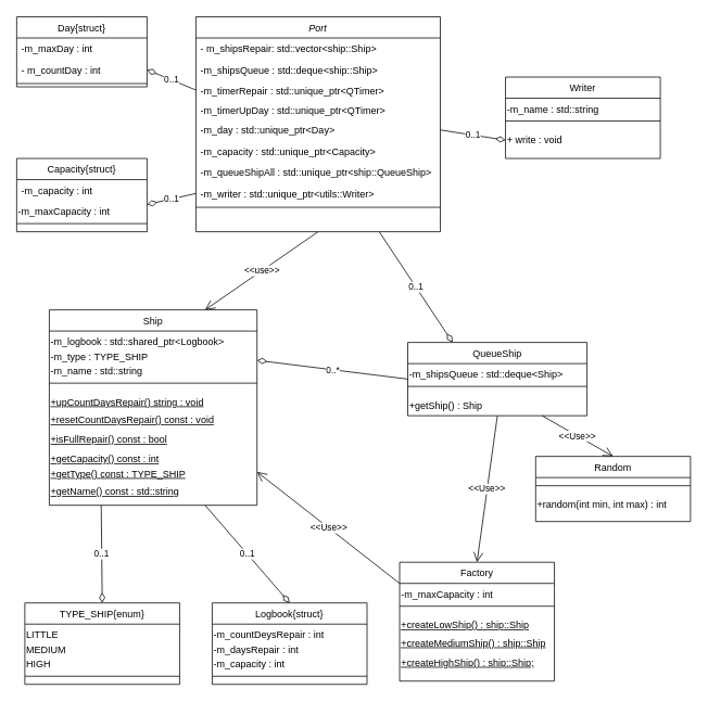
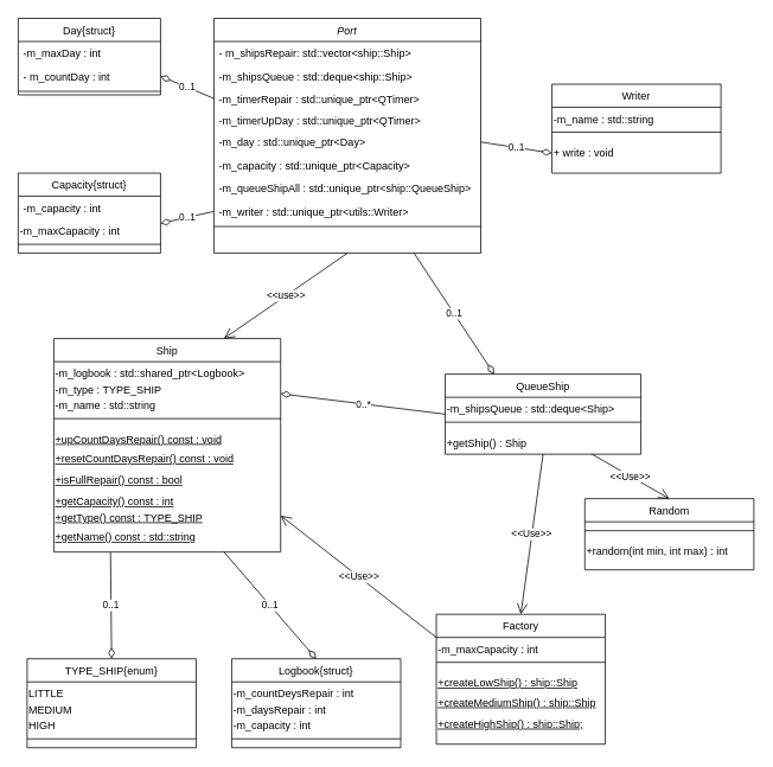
  <mxCell id="0" />
  <mxCell id="1" parent="0" />
  <mxCell id="2" value="Port" style="swimlane;fontStyle=2;align=center;verticalAlign=top;childLayout=stackLayout;horizontal=1;startSize=26;horizontalStack=0;resizeParent=1;resizeLast=0;collapsible=1;marginBottom=0;rounded=0;shadow=0;strokeWidth=1;" parent="1" vertex="1"><mxGeometry x="240" y="20" width="300" height="264" as="geometry"><mxRectangle x="230" y="140" width="160" height="26" as="alternateBounds" /></mxGeometry></mxCell>
  <mxCell id="3" value="- m_shipsRepair: std::vector&lt;ship::Ship&gt;" style="text;align=left;verticalAlign=top;spacingLeft=4;spacingRight=4;overflow=hidden;rotatable=0;points=[[0,0.5],[1,0.5]];portConstraint=eastwest;" parent="2" vertex="1"><mxGeometry y="26" width="300" height="26" as="geometry" /></mxCell>
  <mxCell id="4" value="-m_shipsQueue : std::deque&lt;ship::Ship&gt; " style="text;align=left;verticalAlign=top;spacingLeft=4;spacingRight=4;overflow=hidden;rotatable=0;points=[[0,0.5],[1,0.5]];portConstraint=eastwest;rounded=0;shadow=0;html=0;" parent="2" vertex="1"><mxGeometry y="52" width="300" height="26" as="geometry" /></mxCell>
  <mxCell id="5" value="-m_timerRepair : std::unique_ptr&lt;QTimer&gt; " style="text;align=left;verticalAlign=top;spacingLeft=4;spacingRight=4;overflow=hidden;rotatable=0;points=[[0,0.5],[1,0.5]];portConstraint=eastwest;rounded=0;shadow=0;html=0;" vertex="1" parent="2"><mxGeometry y="78" width="300" height="24" as="geometry" /></mxCell>
  <mxCell id="6" value="-m_timerUpDay : std::unique_ptr&lt;QTimer&gt; " style="text;align=left;verticalAlign=top;spacingLeft=4;spacingRight=4;overflow=hidden;rotatable=0;points=[[0,0.5],[1,0.5]];portConstraint=eastwest;rounded=0;shadow=0;html=0;" vertex="1" parent="2"><mxGeometry y="102" width="300" height="24" as="geometry" /></mxCell>
  <mxCell id="7" value="-m_day : std::unique_ptr&lt;Day&gt; " style="text;align=left;verticalAlign=top;spacingLeft=4;spacingRight=4;overflow=hidden;rotatable=0;points=[[0,0.5],[1,0.5]];portConstraint=eastwest;rounded=0;shadow=0;html=0;" vertex="1" parent="2"><mxGeometry y="126" width="300" height="26" as="geometry" /></mxCell>
  <mxCell id="8" value="-m_capacity : std::unique_ptr&lt;Capacity&gt; " style="text;align=left;verticalAlign=top;spacingLeft=4;spacingRight=4;overflow=hidden;rotatable=0;points=[[0,0.5],[1,0.5]];portConstraint=eastwest;rounded=0;shadow=0;html=0;" vertex="1" parent="2"><mxGeometry y="152" width="300" height="26" as="geometry" /></mxCell>
  <mxCell id="9" value="-m_queueShipAll : std::unique_ptr&lt;ship::QueueShip&gt;" style="text;align=left;verticalAlign=top;spacingLeft=4;spacingRight=4;overflow=hidden;rotatable=0;points=[[0,0.5],[1,0.5]];portConstraint=eastwest;rounded=0;shadow=0;html=0;" vertex="1" parent="2"><mxGeometry y="178" width="300" height="26" as="geometry" /></mxCell>
  <mxCell id="10" value="-m_writer : std::unique_ptr&lt;utils::Writer&gt; " style="text;align=left;verticalAlign=top;spacingLeft=4;spacingRight=4;overflow=hidden;rotatable=0;points=[[0,0.5],[1,0.5]];portConstraint=eastwest;rounded=0;shadow=0;html=0;" vertex="1" parent="2"><mxGeometry y="204" width="300" height="26" as="geometry" /></mxCell>
  <mxCell id="11" value="" style="line;html=1;strokeWidth=1;align=left;verticalAlign=middle;spacingTop=-1;spacingLeft=3;spacingRight=3;rotatable=0;labelPosition=right;points=[];portConstraint=eastwest;" parent="2" vertex="1"><mxGeometry y="230" width="300" height="8" as="geometry" /></mxCell>
  <mxCell id="12" value="Capacity{struct}" style="swimlane;fontStyle=0;align=center;verticalAlign=top;childLayout=stackLayout;horizontal=1;startSize=26;horizontalStack=0;resizeParent=1;resizeLast=0;collapsible=1;marginBottom=0;rounded=0;shadow=0;strokeWidth=1;" parent="1" vertex="1"><mxGeometry y="194" width="160" height="90" as="geometry" x="20"><mxRectangle x="130" y="380" width="160" height="26" as="alternateBounds" /></mxGeometry></mxCell>
  <mxCell id="13" value="-m_capacity : int " style="text;align=left;verticalAlign=top;spacingLeft=4;spacingRight=4;overflow=hidden;rotatable=0;points=[[0,0.5],[1,0.5]];portConstraint=eastwest;" parent="12" vertex="1"><mxGeometry y="26" width="160" height="26" as="geometry" /></mxCell>
  <mxCell id="14" value="-m_maxCapacity : int " style="text;whiteSpace=wrap;" vertex="1" parent="12"><mxGeometry y="52" width="160" height="18" as="geometry" /></mxCell>
  <mxCell id="15" value="" style="line;html=1;strokeWidth=1;align=left;verticalAlign=middle;spacingTop=-1;spacingLeft=3;spacingRight=3;rotatable=0;labelPosition=right;points=[];portConstraint=eastwest;" parent="12" vertex="1"><mxGeometry y="70" width="160" height="20" as="geometry" /></mxCell>
  <mxCell id="16" value="Day{struct}" style="swimlane;fontStyle=0;align=center;verticalAlign=top;childLayout=stackLayout;horizontal=1;startSize=26;horizontalStack=0;resizeParent=1;resizeLast=0;collapsible=1;marginBottom=0;rounded=0;shadow=0;strokeWidth=1;" parent="1" vertex="1"><mxGeometry y="20" width="160" height="86" as="geometry" x="20"><mxRectangle x="340" y="380" width="170" height="26" as="alternateBounds" /></mxGeometry></mxCell>
  <mxCell id="17" value="-m_maxDay : int " style="text;align=left;verticalAlign=top;spacingLeft=4;spacingRight=4;overflow=hidden;rotatable=0;points=[[0,0.5],[1,0.5]];portConstraint=eastwest;" parent="16" vertex="1"><mxGeometry y="26" width="160" height="26" as="geometry" /></mxCell>
  <mxCell id="18" value="- m_countDay : int" style="text;align=left;verticalAlign=top;spacingLeft=4;spacingRight=4;overflow=hidden;rotatable=0;points=[[0,0.5],[1,0.5]];portConstraint=eastwest;" vertex="1" parent="16"><mxGeometry y="52" width="160" height="26" as="geometry" /></mxCell>
  <mxCell id="19" value="" style="line;html=1;strokeWidth=1;align=left;verticalAlign=middle;spacingTop=-1;spacingLeft=3;spacingRight=3;rotatable=0;labelPosition=right;points=[];portConstraint=eastwest;" parent="16" vertex="1"><mxGeometry y="78" width="160" height="8" as="geometry" /></mxCell>
  <mxCell id="20" value="0..1" style="endArrow=diamondThin;html=1;rounded=0;exitX=0;exitY=0.5;exitDx=0;exitDy=0;entryX=1;entryY=0.25;entryDx=0;entryDy=0;endFill=0;endSize=10;" edge="1" parent="1" source="10" target="14"><mxGeometry width="50" height="50" relative="1" as="geometry"><mxPoint x="320" y="430" as="sourcePoint" /><mxPoint x="370" y="380" as="targetPoint" /></mxGeometry></mxCell>
  <mxCell id="21" value="0..1" style="endArrow=diamondThin;html=1;rounded=0;exitX=0;exitY=0.5;exitDx=0;exitDy=0;entryX=1;entryY=0.5;entryDx=0;entryDy=0;endFill=0;endSize=10;" edge="1" parent="1" source="5" target="18"><mxGeometry width="50" height="50" relative="1" as="geometry"><mxPoint x="320" y="430" as="sourcePoint" /><mxPoint x="370" y="380" as="targetPoint" /></mxGeometry></mxCell>
  <mxCell id="22" value="Factory" style="swimlane;fontStyle=0;align=center;verticalAlign=top;childLayout=stackLayout;horizontal=1;startSize=26;horizontalStack=0;resizeParent=1;resizeLast=0;collapsible=1;marginBottom=0;rounded=0;shadow=0;strokeWidth=1;" vertex="1" parent="1"><mxGeometry x="490" y="690" width="190" height="146" as="geometry"><mxRectangle x="130" y="380" width="160" height="26" as="alternateBounds" /></mxGeometry></mxCell>
  <mxCell id="23" value="-m_maxCapacity : int " style="text;whiteSpace=wrap;" vertex="1" parent="22"><mxGeometry y="26" width="190" height="18" as="geometry" /></mxCell>
  <mxCell id="24" value="" style="line;html=1;strokeWidth=1;align=left;verticalAlign=middle;spacingTop=-1;spacingLeft=3;spacingRight=3;rotatable=0;labelPosition=right;points=[];portConstraint=eastwest;" vertex="1" parent="22"><mxGeometry y="44" width="190" height="20" as="geometry" /></mxCell>
  <mxCell id="25" value="+createLowShip() : ship::Ship" style="text;whiteSpace=wrap;fontStyle=4" vertex="1" parent="22"><mxGeometry y="64" width="190" height="22" as="geometry" /></mxCell>
  <mxCell id="26" value="+createMediumShip() : ship::Ship" style="text;whiteSpace=wrap;fontStyle=4" vertex="1" parent="22"><mxGeometry y="86" width="190" height="24" as="geometry" /></mxCell>
  <mxCell id="27" value="+createHighShip() : ship::Ship;" style="text;whiteSpace=wrap;fontStyle=4" vertex="1" parent="22"><mxGeometry y="110" width="190" height="36" as="geometry" /></mxCell>
  <mxCell id="28" value="Ship" style="swimlane;fontStyle=0;align=center;verticalAlign=top;childLayout=stackLayout;horizontal=1;startSize=26;horizontalStack=0;resizeParent=1;resizeLast=0;collapsible=1;marginBottom=0;rounded=0;shadow=0;strokeWidth=1;" vertex="1" parent="1"><mxGeometry x="60" y="380" width="255" height="240" as="geometry"><mxRectangle x="130" y="380" width="160" height="26" as="alternateBounds" /></mxGeometry></mxCell>
  <mxCell id="29" value="-m_logbook : std::shared_ptr&lt;Logbook&gt; " style="text;whiteSpace=wrap;" vertex="1" parent="28"><mxGeometry y="26" width="255" height="18" as="geometry" /></mxCell>
  <mxCell id="30" value="-m_type : TYPE_SHIP" style="text;whiteSpace=wrap;" vertex="1" parent="28"><mxGeometry y="44" width="255" height="18" as="geometry" /></mxCell>
  <mxCell id="31" value="-m_name : std::string " style="text;whiteSpace=wrap;" vertex="1" parent="28"><mxGeometry y="62" width="255" height="18" as="geometry" /></mxCell>
  <mxCell id="32" value="" style="line;html=1;strokeWidth=1;align=left;verticalAlign=middle;spacingTop=-1;spacingLeft=3;spacingRight=3;rotatable=0;labelPosition=right;points=[];portConstraint=eastwest;" vertex="1" parent="28"><mxGeometry y="80" width="255" height="20" as="geometry" /></mxCell>
- <mxCell id="33" value="+upCountDaysRepair() string : void" style="text;whiteSpace=wrap;fontStyle=4" vertex="1" parent="28"><mxGeometry y="100" width="255" height="22" as="geometry" /></mxCell>
+ <mxCell id="33" value="+upCountDaysRepair() const : void" style="text;whiteSpace=wrap;fontStyle=4" vertex="1" parent="28"><mxGeometry y="100" width="255" height="22" as="geometry" /></mxCell>
  <mxCell id="34" value="+resetCountDaysRepair() const : void" style="text;whiteSpace=wrap;fontStyle=4" vertex="1" parent="28"><mxGeometry y="122" width="255" height="24" as="geometry" /></mxCell>
  <mxCell id="35" value="+isFullRepair() const : bool" style="text;whiteSpace=wrap;fontStyle=4" vertex="1" parent="28"><mxGeometry y="146" width="255" height="24" as="geometry" /></mxCell>
  <mxCell id="36" value="+getCapacity() const : int" style="text;whiteSpace=wrap;fontStyle=4" vertex="1" parent="28"><mxGeometry y="170" width="255" height="18" as="geometry" /></mxCell>
  <mxCell id="37" value="+getType() const : TYPE_SHIP" style="text;whiteSpace=wrap;fontStyle=4" vertex="1" parent="28"><mxGeometry y="188" width="255" height="22" as="geometry" /></mxCell>
  <mxCell id="38" value="+getName() const : std::string" style="text;whiteSpace=wrap;fontStyle=4" vertex="1" parent="28"><mxGeometry y="210" width="255" height="22" as="geometry" /></mxCell>
  <mxCell id="39" value="TYPE_SHIP{enum}" style="swimlane;fontStyle=0;align=center;verticalAlign=top;childLayout=stackLayout;horizontal=1;startSize=26;horizontalStack=0;resizeParent=1;resizeLast=0;collapsible=1;marginBottom=0;rounded=0;shadow=0;strokeWidth=1;" vertex="1" parent="1"><mxGeometry x="30" y="740" width="190" height="100" as="geometry"><mxRectangle x="130" y="380" width="160" height="26" as="alternateBounds" /></mxGeometry></mxCell>
  <mxCell id="40" value="LITTLE" style="text;whiteSpace=wrap;" vertex="1" parent="39"><mxGeometry y="26" width="190" height="18" as="geometry" /></mxCell>
  <mxCell id="41" value="MEDIUM" style="text;whiteSpace=wrap;" vertex="1" parent="39"><mxGeometry y="44" width="190" height="18" as="geometry" /></mxCell>
  <mxCell id="42" value="HIGH" style="text;whiteSpace=wrap;" vertex="1" parent="39"><mxGeometry y="62" width="190" height="18" as="geometry" /></mxCell>
  <mxCell id="43" value="" style="line;html=1;strokeWidth=1;align=left;verticalAlign=middle;spacingTop=-1;spacingLeft=3;spacingRight=3;rotatable=0;labelPosition=right;points=[];portConstraint=eastwest;" vertex="1" parent="39"><mxGeometry y="80" width="190" height="20" as="geometry" /></mxCell>
  <mxCell id="44" value="Logbook{struct}" style="swimlane;fontStyle=0;align=center;verticalAlign=top;childLayout=stackLayout;horizontal=1;startSize=26;horizontalStack=0;resizeParent=1;resizeLast=0;collapsible=1;marginBottom=0;rounded=0;shadow=0;strokeWidth=1;" vertex="1" parent="1"><mxGeometry x="260" y="740" width="190" height="100" as="geometry"><mxRectangle x="130" y="380" width="160" height="26" as="alternateBounds" /></mxGeometry></mxCell>
  <mxCell id="45" value="-m_countDeysRepair : int " style="text;whiteSpace=wrap;" vertex="1" parent="44"><mxGeometry y="26" width="190" height="18" as="geometry" /></mxCell>
  <mxCell id="46" value="-m_daysRepair : int " style="text;whiteSpace=wrap;" vertex="1" parent="44"><mxGeometry y="44" width="190" height="18" as="geometry" /></mxCell>
  <mxCell id="47" value="-m_capacity : int " style="text;whiteSpace=wrap;" vertex="1" parent="44"><mxGeometry y="62" width="190" height="18" as="geometry" /></mxCell>
  <mxCell id="48" value="" style="line;html=1;strokeWidth=1;align=left;verticalAlign=middle;spacingTop=-1;spacingLeft=3;spacingRight=3;rotatable=0;labelPosition=right;points=[];portConstraint=eastwest;" vertex="1" parent="44"><mxGeometry y="80" width="190" height="20" as="geometry" /></mxCell>
  <mxCell id="49" value="QueueShip" style="swimlane;fontStyle=0;align=center;verticalAlign=top;childLayout=stackLayout;horizontal=1;startSize=26;horizontalStack=0;resizeParent=1;resizeLast=0;collapsible=1;marginBottom=0;rounded=0;shadow=0;strokeWidth=1;" vertex="1" parent="1"><mxGeometry x="500" y="420" width="220" height="90" as="geometry"><mxRectangle x="130" y="380" width="160" height="26" as="alternateBounds" /></mxGeometry></mxCell>
  <mxCell id="50" value="-m_shipsQueue : std::deque&lt;Ship&gt; " style="text;whiteSpace=wrap;" vertex="1" parent="49"><mxGeometry y="26" width="220" height="18" as="geometry" /></mxCell>
  <mxCell id="51" value="" style="line;html=1;strokeWidth=1;align=left;verticalAlign=middle;spacingTop=-1;spacingLeft=3;spacingRight=3;rotatable=0;labelPosition=right;points=[];portConstraint=eastwest;" vertex="1" parent="49"><mxGeometry y="44" width="220" height="20" as="geometry" /></mxCell>
  <mxCell id="52" value="+getShip() : Ship" style="text;whiteSpace=wrap;" vertex="1" parent="49"><mxGeometry y="64" width="220" height="26" as="geometry" /></mxCell>
  <mxCell id="53" value="0..*" style="endArrow=diamondThin;html=1;rounded=0;exitX=0;exitY=0.5;exitDx=0;exitDy=0;entryX=1;entryY=0;entryDx=0;entryDy=0;endFill=0;endSize=10;" edge="1" parent="1" source="49" target="31"><mxGeometry width="50" height="50" relative="1" as="geometry"><mxPoint x="300" y="480" as="sourcePoint" /><mxPoint x="350" y="430" as="targetPoint" /></mxGeometry></mxCell>
  <mxCell id="54" value="&amp;lt;&amp;lt;Use&amp;gt;&amp;gt;" style="endArrow=open;html=1;rounded=0;exitX=0.5;exitY=1;exitDx=0;exitDy=0;entryX=0.5;entryY=0;entryDx=0;entryDy=0;endFill=0;endSize=10;" edge="1" parent="1" source="52" target="22"><mxGeometry width="50" height="50" relative="1" as="geometry"><mxPoint x="300" y="480" as="sourcePoint" /><mxPoint x="350" y="430" as="targetPoint" /></mxGeometry></mxCell>
  <mxCell id="55" value="&amp;lt;&amp;lt;Use&amp;gt;&amp;gt;" style="endArrow=open;html=1;rounded=0;exitX=0;exitY=0;exitDx=0;exitDy=0;entryX=1;entryY=0.5;entryDx=0;entryDy=0;endFill=0;endSize=10;" edge="1" parent="1" source="23" target="37"><mxGeometry width="50" height="50" relative="1" as="geometry"><mxPoint x="300" y="480" as="sourcePoint" /><mxPoint x="350" y="430" as="targetPoint" /></mxGeometry></mxCell>
  <mxCell id="56" value="0..1" style="endArrow=diamondThin;html=1;rounded=0;exitX=0.25;exitY=1;exitDx=0;exitDy=0;entryX=0.5;entryY=0;entryDx=0;entryDy=0;endSize=10;endFill=0;" edge="1" parent="1" source="28" target="39"><mxGeometry width="50" height="50" relative="1" as="geometry"><mxPoint x="300" y="480" as="sourcePoint" /><mxPoint x="350" y="430" as="targetPoint" /></mxGeometry></mxCell>
  <mxCell id="57" value="0..1" style="endArrow=diamondThin;html=1;rounded=0;exitX=0.75;exitY=1;exitDx=0;exitDy=0;entryX=0.5;entryY=0;entryDx=0;entryDy=0;endFill=0;endSize=10;" edge="1" parent="1" source="28" target="44"><mxGeometry width="50" height="50" relative="1" as="geometry"><mxPoint x="300" y="480" as="sourcePoint" /><mxPoint x="350" y="430" as="targetPoint" /></mxGeometry></mxCell>
  <mxCell id="58" value="0..1" style="endArrow=diamondThin;html=1;rounded=0;exitX=0.75;exitY=1;exitDx=0;exitDy=0;entryX=0.25;entryY=0;entryDx=0;entryDy=0;endFill=0;endSize=10;" edge="1" parent="1" source="2" target="49"><mxGeometry width="50" height="50" relative="1" as="geometry"><mxPoint x="350" y="480" as="sourcePoint" /><mxPoint x="400" y="430" as="targetPoint" /></mxGeometry></mxCell>
  <mxCell id="59" value="&amp;lt;&amp;lt;use&amp;gt;&amp;gt;" style="endArrow=open;html=1;rounded=0;exitX=0.5;exitY=1;exitDx=0;exitDy=0;entryX=0.75;entryY=0;entryDx=0;entryDy=0;endFill=0;endSize=10;" edge="1" parent="1" source="2" target="28"><mxGeometry width="50" height="50" relative="1" as="geometry"><mxPoint x="350" y="480" as="sourcePoint" /><mxPoint x="400" y="430" as="targetPoint" /></mxGeometry></mxCell>
  <mxCell id="60" value="Random" style="swimlane;fontStyle=0;align=center;verticalAlign=top;childLayout=stackLayout;horizontal=1;startSize=26;horizontalStack=0;resizeParent=1;resizeLast=0;collapsible=1;marginBottom=0;rounded=0;shadow=0;strokeWidth=1;" vertex="1" parent="1"><mxGeometry x="657" y="560" width="190" height="80" as="geometry"><mxRectangle x="130" y="380" width="160" height="26" as="alternateBounds" /></mxGeometry></mxCell>
  <mxCell id="61" value="" style="line;html=1;strokeWidth=1;align=left;verticalAlign=middle;spacingTop=-1;spacingLeft=3;spacingRight=3;rotatable=0;labelPosition=right;points=[];portConstraint=eastwest;" vertex="1" parent="60"><mxGeometry y="26" width="190" height="20" as="geometry" /></mxCell>
  <mxCell id="62" value="+random(int min, int max) : int" style="text;whiteSpace=wrap;" vertex="1" parent="60"><mxGeometry y="46" width="190" height="18" as="geometry" /></mxCell>
  <mxCell id="63" value="Writer" style="swimlane;fontStyle=0;align=center;verticalAlign=top;childLayout=stackLayout;horizontal=1;startSize=26;horizontalStack=0;resizeParent=1;resizeLast=0;collapsible=1;marginBottom=0;rounded=0;shadow=0;strokeWidth=1;" vertex="1" parent="1"><mxGeometry x="620" y="94" width="190" height="100" as="geometry"><mxRectangle x="130" y="380" width="160" height="26" as="alternateBounds" /></mxGeometry></mxCell>
  <mxCell id="64" value="-m_name : std::string " style="text;whiteSpace=wrap;" vertex="1" parent="63"><mxGeometry y="26" width="190" height="18" as="geometry" /></mxCell>
  <mxCell id="65" value="" style="line;html=1;strokeWidth=1;align=left;verticalAlign=middle;spacingTop=-1;spacingLeft=3;spacingRight=3;rotatable=0;labelPosition=right;points=[];portConstraint=eastwest;" vertex="1" parent="63"><mxGeometry y="44" width="190" height="20" as="geometry" /></mxCell>
  <mxCell id="66" value="+ write : void" style="text;whiteSpace=wrap;" vertex="1" parent="63"><mxGeometry y="64" width="190" height="18" as="geometry" /></mxCell>
  <mxCell id="67" value="0..1" style="endArrow=diamondThin;html=1;rounded=0;exitX=1;exitY=0.5;exitDx=0;exitDy=0;entryX=0;entryY=0.75;entryDx=0;entryDy=0;endFill=0;endSize=10;" edge="1" parent="1" source="7" target="66"><mxGeometry width="50" height="50" relative="1" as="geometry"><mxPoint x="350" y="380" as="sourcePoint" /><mxPoint x="400" y="330" as="targetPoint" /></mxGeometry></mxCell>
  <mxCell id="68" value="&amp;lt;&amp;lt;Use&amp;gt;&amp;gt;" style="endArrow=open;html=1;rounded=0;exitX=0.75;exitY=1;exitDx=0;exitDy=0;entryX=0.5;entryY=0;entryDx=0;entryDy=0;endFill=0;endSize=10;" edge="1" parent="1" source="52" target="60"><mxGeometry width="50" height="50" relative="1" as="geometry"><mxPoint x="610" y="480" as="sourcePoint" /><mxPoint x="660" y="430" as="targetPoint" /></mxGeometry></mxCell>
